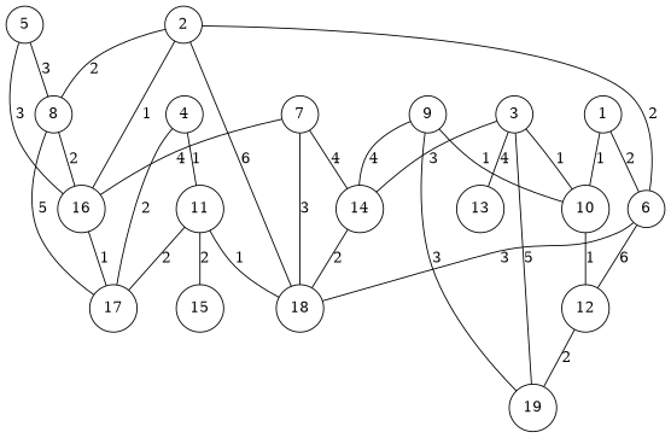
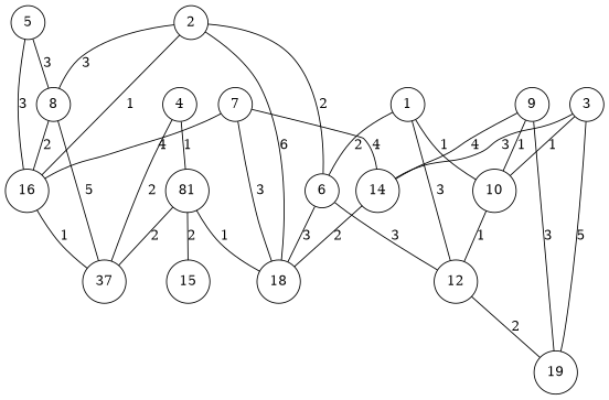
  graph {
    node [shape=circle]
    14
    18
    7
    16
-   17
+   17 [label=37]
    1
    12
    6
    10
    19
    2
    8
    4
-   11
+   11 [label=81]
    15
    3
-   13
    9
    5
    14 -- 18 [label=2]
    7 -- 14 [label=4]
    7 -- 18 [label=3]
    7 -- 16 [label=4]
    16 -- 17 [label=1]
+   1 -- 12 [label=3]
    1 -- 6 [label=2]
    1 -- 10 [label=1]
    12 -- 19 [label=2]
    6 -- 18 [label=3]
-   6 -- 12 [label=6]
+   6 -- 12 [label=3]
    10 -- 12 [label=1]
    2 -- 18 [label=6]
    2 -- 16 [label=1]
    2 -- 6 [label=2]
-   2 -- 8 [label=2]
+   2 -- 8 [label=3]
    8 -- 16 [label=2]
    8 -- 17 [label=5]
    4 -- 17 [label=2]
    4 -- 11 [label=1]
    11 -- 18 [label=1]
    11 -- 17 [label=2]
    11 -- 15 [label=2]
    3 -- 14 [label=3]
    3 -- 10 [label=1]
    3 -- 19 [label=5]
-   3 -- 13 [label=4]
    9 -- 14 [label=4]
    9 -- 10 [label=1]
    9 -- 19 [label=3]
    5 -- 16 [label=3]
    5 -- 8 [label=3]
  }
